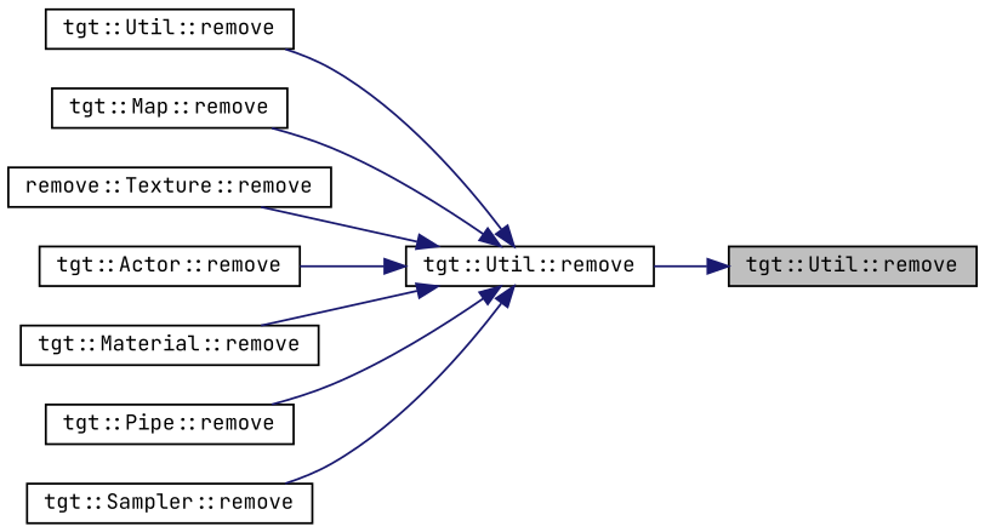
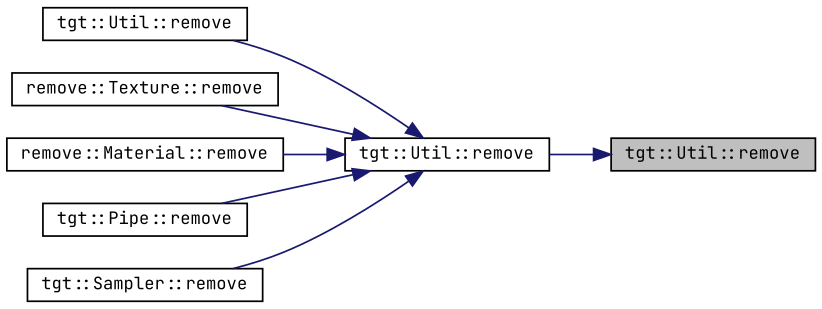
  digraph {
    fontname="JetBrains Mono"
    rankdir=RL
    node [color=black fillcolor=white fontname="JetBrains Mono" fontsize=10 shape=record style=filled]
    edge [color=midnightblue dir=back fontname="JetBrains Mono" fontsize=10 labelfontname=Helvetica labelfontsize=10 style=solid]
    n1 [fillcolor=grey75 fontcolor=black height=0.2 label="tgt::Util::remove" width=0.4]
    n2 [height=0.2 label="tgt::Util::remove" width=0.4]
    n3 [height=0.2 label="tgt::Util::remove" width=0.4]
-   n4 [height=0.2 label="tgt::Map::remove" width=0.4]
    n5 [height=0.2 label="remove::Texture::remove" width=0.4]
-   n6 [height=0.2 label="tgt::Actor::remove" width=0.4]
-   n7 [height=0.2 label="tgt::Material::remove" width=0.4]
+   n7 [height=0.2 label="remove::Material::remove" width=0.4]
    n8 [height=0.2 label="tgt::Pipe::remove" width=0.4]
    n9 [height=0.2 label="tgt::Sampler::remove" width=0.4]
    n1 -> n2
    n2 -> n3
-   n2 -> n4
    n2 -> n5
-   n2 -> n6
    n2 -> n7
    n2 -> n8
    n2 -> n9
  }
